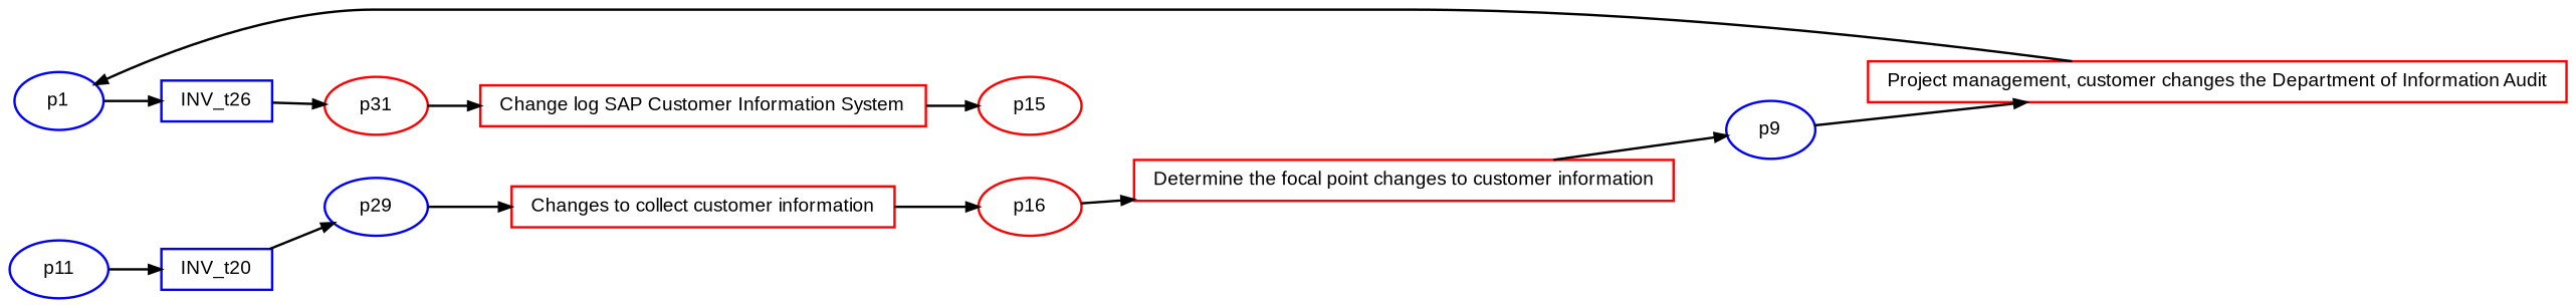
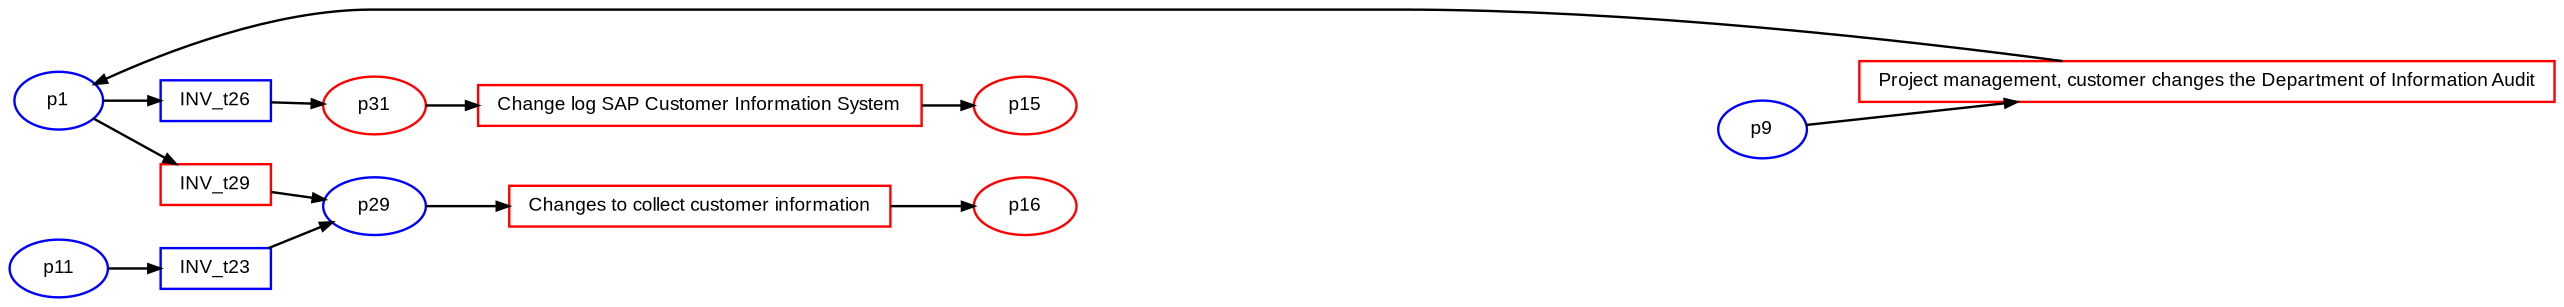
  digraph {
    fontname=Arial
    fontsize=8
    rankdir=LR
    ranksep=.3
    remincross=true
    node [color=red fontname=Arial fontsize=8 shape=box]
    edge [arrowsize=0.5]
    n1 [color=blue height=.2 label=INV_t26 width=.2]
    n2 [height=.2 label=p31 shape=oval width=.2]
    n3 [height=.2 label="Change log SAP Customer Information System" width=.2]
+   n4 [height=.2 label=INV_t29 width=.2]
    n5 [color=blue height=.2 label=p29 shape=oval width=.2]
    n6 [height=.2 label="Changes to collect customer information" width=.2]
-   n7 [color=blue height=.2 label=INV_t20 width=.2]
-   n8 [height=.2 label="Determine the focal point changes to customer information" width=.2]
+   n7 [color=blue height=.2 label=INV_t23 width=.2]
    n9 [color=blue height=.2 label=p9 shape=oval width=.2]
    n10 [height=.2 label="Project management, customer changes the Department of Information Audit" width=.2]
    n11 [height=.2 label=p16 shape=oval width=.2]
    n12 [height=.2 label=p15 shape=oval width=.2]
    n13 [color=blue height=.2 label=p1 shape=oval width=.2]
    n14 [color=blue height=.2 label=p11 shape=oval width=.2]
    n1 -> n2
    n2 -> n3
    n3 -> n12
+   n4 -> n5
    n5 -> n6
    n6 -> n11
    n7 -> n5
-   n8 -> n9
    n9 -> n10
    n10 -> n13
-   n11 -> n8
    n13 -> n1
+   n13 -> n4
    n14 -> n7
  }
